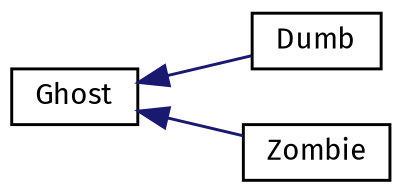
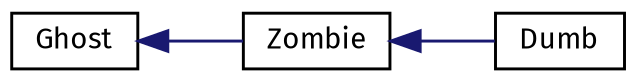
  digraph {
    fontname="Fira Sans"
    rankdir=LR
    node [color=black fillcolor=white fontname="Fira Sans" fontsize=10 shape=record style=filled]
    edge [color=midnightblue dir=back fontname="Fira Sans" fontsize=10 labelfontname=Helvetica labelfontsize=10 style=solid]
    n1 [height=0.2 label=Ghost width=0.4]
    n2 [height=0.2 label=Dumb width=0.4]
    n3 [height=0.2 label=Zombie width=0.4]
-   n1 -> n2
+   n3 -> n2
    n1 -> n3
  }
